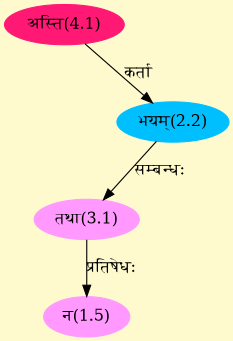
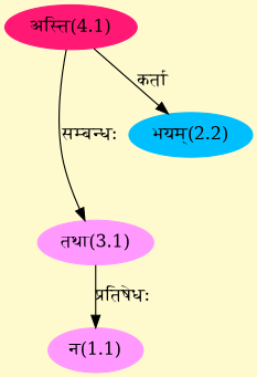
  digraph {
    bgcolor=lemonchiffon1
    compound=true
    rankdir=BT
    node [color="#FF99FF" style=filled]
    edge [dir=back]
-   n1 [label="न(1.5)"]
+   n1 [label="न(1.1)"]
    n2 [label="तथा(3.1)"]
    n3 [color="#FF1975" label="अस्ति(4.1)"]
    n4 [color="#00BFFF" label="भयम्(2.2)"]
    n1 -> n2 [label="प्रतिषेधः"]
-   n2 -> n4 [label="सम्बन्धः"]
+   n2 -> n3 [label="सम्बन्धः"]
    n4 -> n3 [label="कर्ता"]
  }
